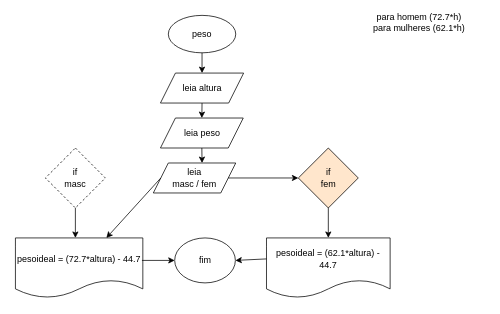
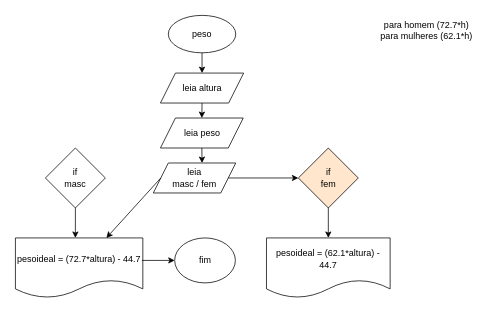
  <mxCell id="0" />
  <mxCell id="1" parent="0" />
- <mxCell id="2" value="para homem (72.7*h)&amp;nbsp;&lt;div&gt;para mulheres (62.1*h)&amp;nbsp;&lt;/div&gt;" style="text;html=1;align=center;verticalAlign=middle;resizable=0;points=[];autosize=1;strokeColor=none;fillColor=none;" vertex="1" parent="1"><mxGeometry x="485" y="10" width="150" height="40" as="geometry" /></mxCell>
+ <mxCell id="2" value="para homem (72.7*h)&amp;nbsp;&lt;div&gt;para mulheres (62.1*h)&amp;nbsp;&lt;/div&gt;" style="text;html=1;align=center;verticalAlign=middle;resizable=0;points=[];autosize=1;strokeColor=none;fillColor=none;" vertex="1" parent="1"><mxGeometry x="495" y="20" width="150" height="40" as="geometry" /></mxCell>
  <mxCell id="3" value="peso" style="ellipse;whiteSpace=wrap;html=1;" vertex="1" parent="1"><mxGeometry x="224" y="20" width="90" height="50" as="geometry" /></mxCell>
  <mxCell id="4" value="leia altura" style="shape=parallelogram;perimeter=parallelogramPerimeter;whiteSpace=wrap;html=1;fixedSize=1;" vertex="1" parent="1"><mxGeometry x="213.5" y="97" width="111" height="40" as="geometry" /></mxCell>
  <mxCell id="5" value="" style="endArrow=classic;html=1;rounded=0;exitX=0.5;exitY=1;exitDx=0;exitDy=0;entryX=0.5;entryY=0;entryDx=0;entryDy=0;" edge="1" parent="1" source="3" target="4"><mxGeometry width="50" height="50" relative="1" as="geometry"><mxPoint x="330" y="287" as="sourcePoint" /><mxPoint x="380" y="237" as="targetPoint" /></mxGeometry></mxCell>
  <mxCell id="6" value="&lt;div&gt;leia&lt;/div&gt;masc / fem" style="shape=parallelogram;perimeter=parallelogramPerimeter;whiteSpace=wrap;html=1;fixedSize=1;" vertex="1" parent="1"><mxGeometry x="204" y="217" width="110" height="40" as="geometry" /></mxCell>
  <mxCell id="7" value="if&lt;div&gt;fem&lt;/div&gt;" style="rhombus;whiteSpace=wrap;html=1;fillColor=#ffe6cc;" vertex="1" parent="1"><mxGeometry x="397.5" y="197" width="80" height="80" as="geometry" /></mxCell>
- <mxCell id="8" value="if&lt;div&gt;masc&lt;/div&gt;" style="rhombus;whiteSpace=wrap;html=1;dashed=1;" vertex="1" parent="1"><mxGeometry x="60" y="197" width="80" height="80" as="geometry" /></mxCell>
+ <mxCell id="8" value="if&lt;div&gt;masc&lt;/div&gt;" style="rhombus;whiteSpace=wrap;html=1;" vertex="1" parent="1"><mxGeometry x="60" y="197" width="80" height="80" as="geometry" /></mxCell>
  <mxCell id="9" value="" style="endArrow=classic;html=1;rounded=0;exitX=0.5;exitY=1;exitDx=0;exitDy=0;entryX=0.5;entryY=0;entryDx=0;entryDy=0;" edge="1" parent="1" source="8"><mxGeometry width="50" height="50" relative="1" as="geometry"><mxPoint x="330" y="287" as="sourcePoint" /><mxPoint x="100" y="317" as="targetPoint" /></mxGeometry></mxCell>
  <mxCell id="10" value="leia peso" style="shape=parallelogram;perimeter=parallelogramPerimeter;whiteSpace=wrap;html=1;fixedSize=1;" vertex="1" parent="1"><mxGeometry x="213.5" y="157" width="110.5" height="40" as="geometry" /></mxCell>
  <mxCell id="11" value="" style="endArrow=classic;html=1;rounded=0;exitX=0.5;exitY=1;exitDx=0;exitDy=0;entryX=0.5;entryY=0;entryDx=0;entryDy=0;" edge="1" parent="1" source="4" target="10"><mxGeometry width="50" height="50" relative="1" as="geometry"><mxPoint x="330" y="287" as="sourcePoint" /><mxPoint x="380" y="237" as="targetPoint" /></mxGeometry></mxCell>
  <mxCell id="12" value="" style="endArrow=classic;html=1;rounded=0;exitX=0.5;exitY=1;exitDx=0;exitDy=0;entryX=0.591;entryY=0;entryDx=0;entryDy=0;entryPerimeter=0;" edge="1" parent="1" source="10" target="6"><mxGeometry width="50" height="50" relative="1" as="geometry"><mxPoint x="330" y="287" as="sourcePoint" /><mxPoint x="380" y="237" as="targetPoint" /></mxGeometry></mxCell>
  <mxCell id="13" value="" style="endArrow=classic;html=1;rounded=0;exitX=0;exitY=0.5;exitDx=0;exitDy=0;" edge="1" parent="1" source="6" target="14"><mxGeometry width="50" height="50" relative="1" as="geometry"><mxPoint x="330" y="287" as="sourcePoint" /><mxPoint x="380" y="237" as="targetPoint" /></mxGeometry></mxCell>
  <mxCell id="14" value="pesoideal = (72.7*altura) - 44.7" style="shape=document;whiteSpace=wrap;html=1;boundedLbl=1;" vertex="1" parent="1"><mxGeometry x="20" y="317" width="170" height="80" as="geometry" /></mxCell>
  <mxCell id="15" value="" style="endArrow=classic;html=1;rounded=0;exitX=1;exitY=0.5;exitDx=0;exitDy=0;entryX=0;entryY=0.5;entryDx=0;entryDy=0;" edge="1" parent="1" source="6" target="7"><mxGeometry width="50" height="50" relative="1" as="geometry"><mxPoint x="330" y="387" as="sourcePoint" /><mxPoint x="380" y="337" as="targetPoint" /></mxGeometry></mxCell>
  <mxCell id="16" value="pesoideal = (62.1*altura) - 44.7" style="shape=document;whiteSpace=wrap;html=1;boundedLbl=1;" vertex="1" parent="1"><mxGeometry x="355" y="317" width="165" height="80" as="geometry" /></mxCell>
  <mxCell id="17" value="" style="endArrow=classic;html=1;rounded=0;exitX=0.5;exitY=1;exitDx=0;exitDy=0;entryX=0.5;entryY=0;entryDx=0;entryDy=0;" edge="1" parent="1" source="7" target="16"><mxGeometry width="50" height="50" relative="1" as="geometry"><mxPoint x="330" y="387" as="sourcePoint" /><mxPoint x="380" y="337" as="targetPoint" /></mxGeometry></mxCell>
  <mxCell id="18" value="fim" style="ellipse;whiteSpace=wrap;html=1;" vertex="1" parent="1"><mxGeometry x="232.5" y="317" width="81" height="60" as="geometry" /></mxCell>
- <mxCell id="19" value="" style="endArrow=classic;html=1;rounded=0;exitX=0;exitY=0.35;exitDx=0;exitDy=0;exitPerimeter=0;entryX=1;entryY=0.5;entryDx=0;entryDy=0;" edge="1" parent="1" source="16" target="18"><mxGeometry width="50" height="50" relative="1" as="geometry"><mxPoint x="330" y="287" as="sourcePoint" /><mxPoint x="380" y="237" as="targetPoint" /></mxGeometry></mxCell>
  <mxCell id="20" value="" style="endArrow=classic;html=1;rounded=0;exitX=0.993;exitY=0.375;exitDx=0;exitDy=0;exitPerimeter=0;entryX=0;entryY=0.5;entryDx=0;entryDy=0;" edge="1" parent="1" source="14" target="18"><mxGeometry width="50" height="50" relative="1" as="geometry"><mxPoint x="330" y="287" as="sourcePoint" /><mxPoint x="380" y="237" as="targetPoint" /></mxGeometry></mxCell>
